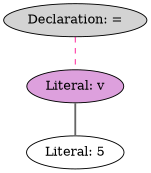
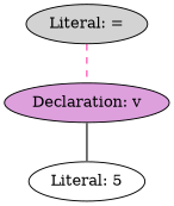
  graph {
    node [style=filled]
-   n1 [fillcolor=lightgrey label="Declaration: ="]
-   n2 [fillcolor=plum label="Literal: v"]
+   n1 [fillcolor=lightgrey label="Literal: ="]
+   n2 [fillcolor=plum label="Declaration: v"]
    n3 [fillcolor=white label="Literal: 5"]
    n1 -- n2 [color=deeppink style=dashed]
    n2 -- n3 [color=gray40 style=bold]
  }
